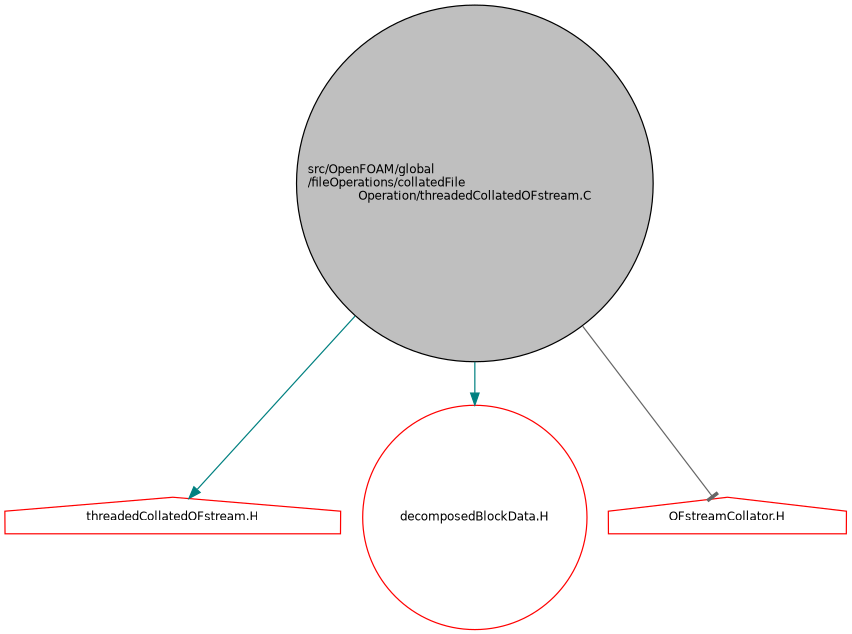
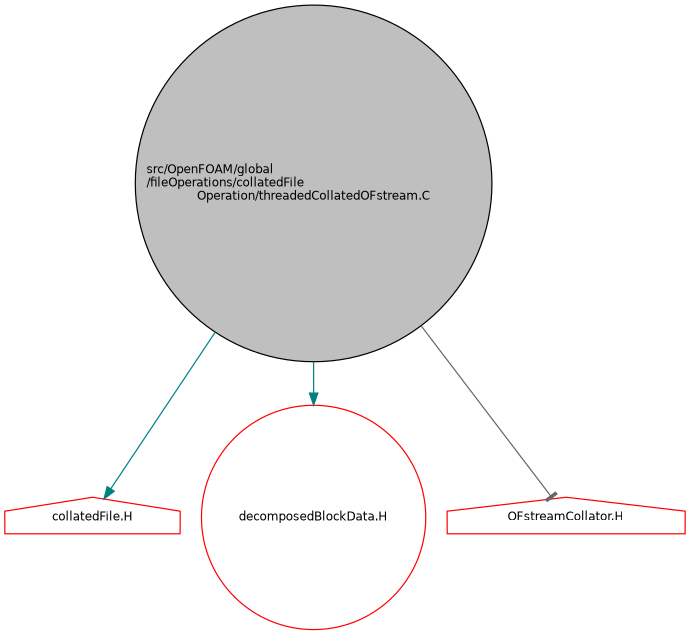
  digraph {
    node [color=red fontname=Helvetica fontsize=10 shape=circle]
    edge [color=teal fontname=Helvetica fontsize=10 labelfontname=Helvetica labelfontsize=10 style=solid arrowhead=normal]
    n1 [color=black fillcolor=grey75 fontcolor=black height=0.2 label="src/OpenFOAM/global\l/fileOperations/collatedFile\lOperation/threadedCollatedOFstream.C" style=filled width=0.4]
-   n2 [height=0.2 label="threadedCollatedOFstream.H" shape=house width=0.4]
+   n2 [height=0.2 label="collatedFile.H" shape=house width=0.4]
    n3 [height=0.2 label="decomposedBlockData.H" width=0.4]
    n4 [height=0.2 label="OFstreamCollator.H" shape=house width=0.4]
    n1 -> n2
    n1 -> n3
    n1 -> n4 [color=gray40 arrowhead=tee]
  }
